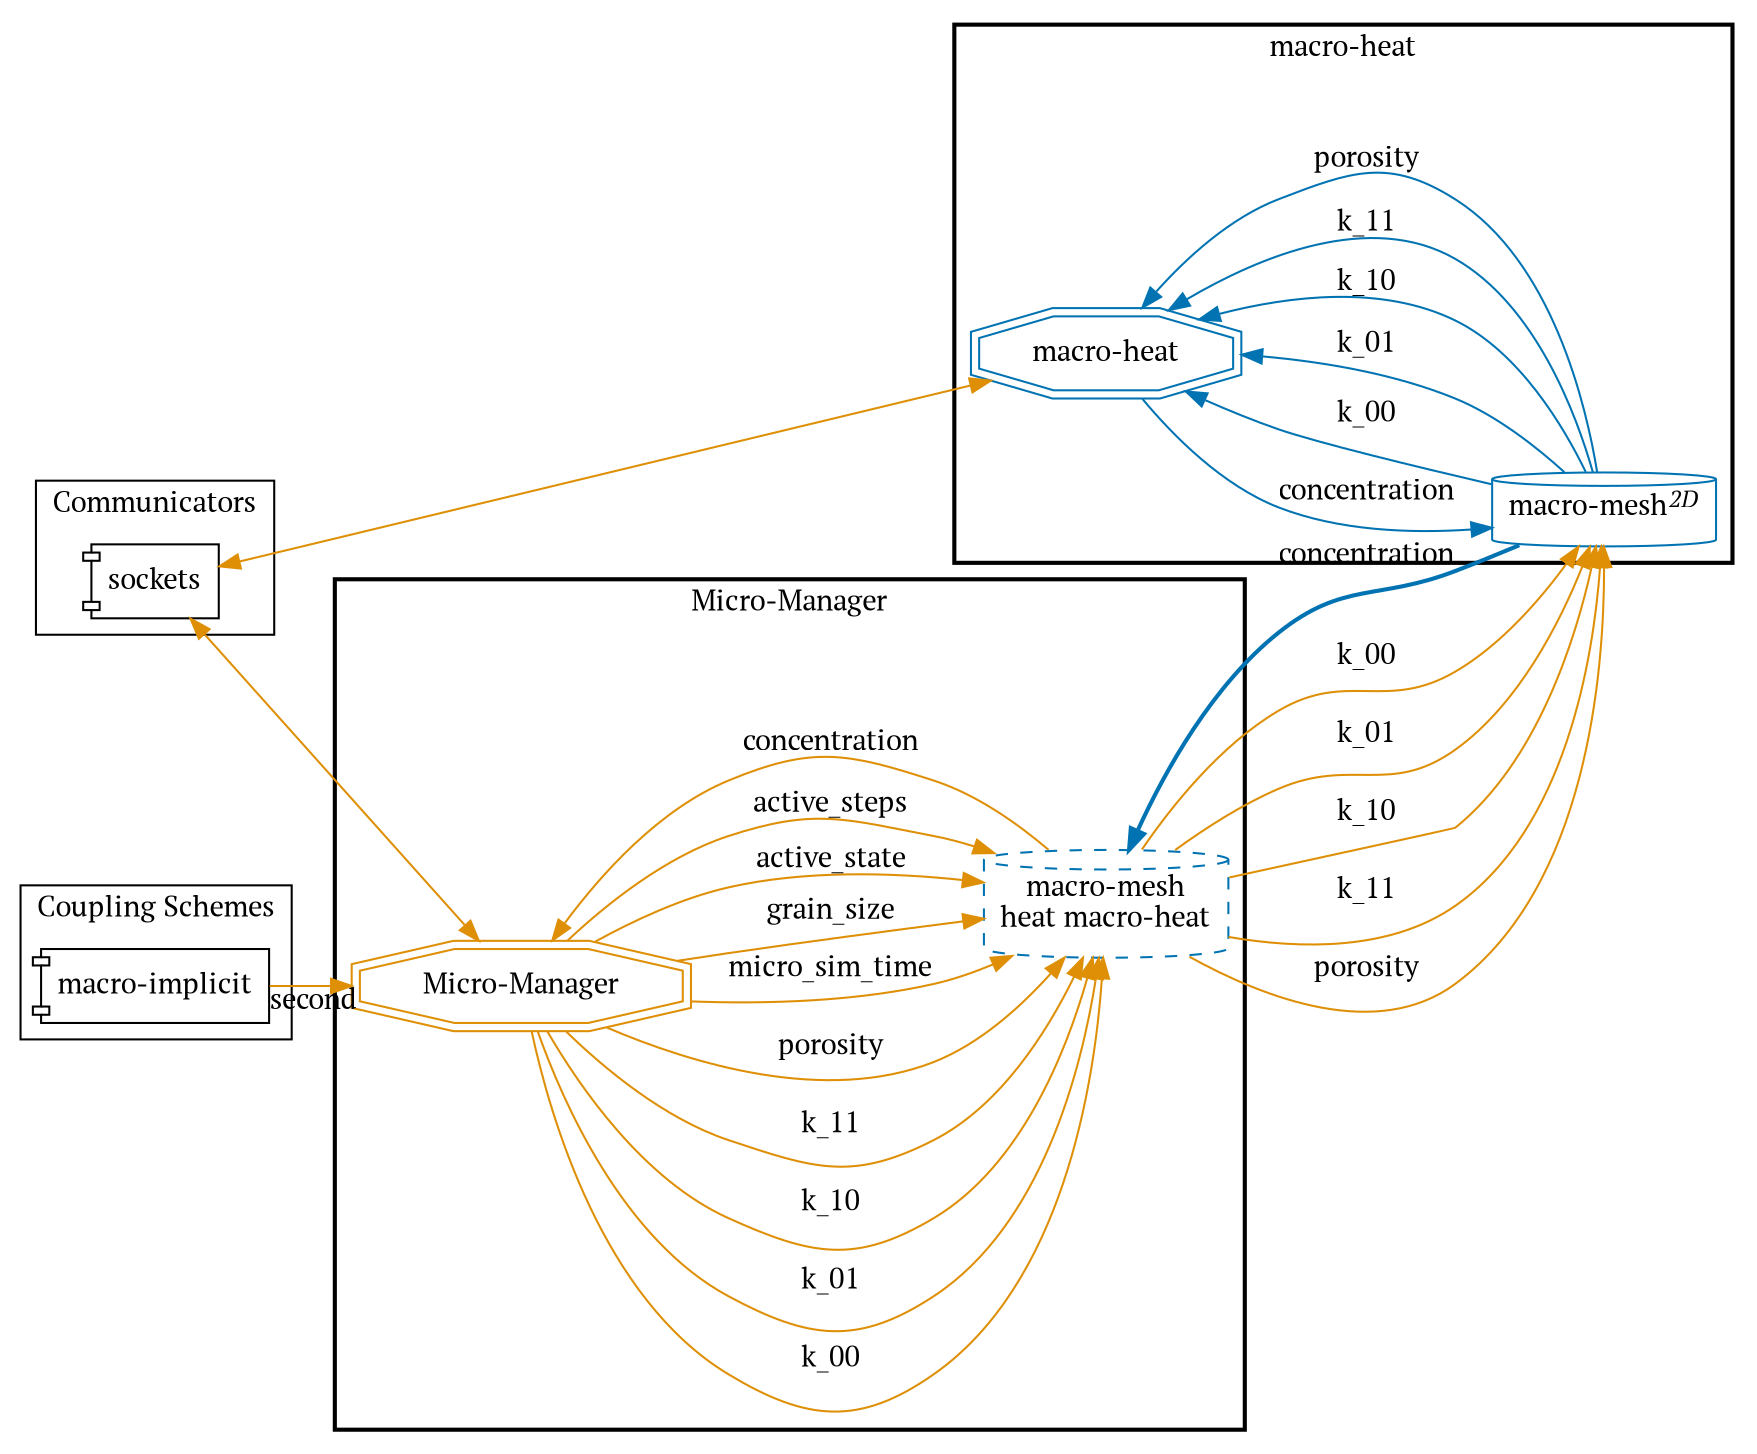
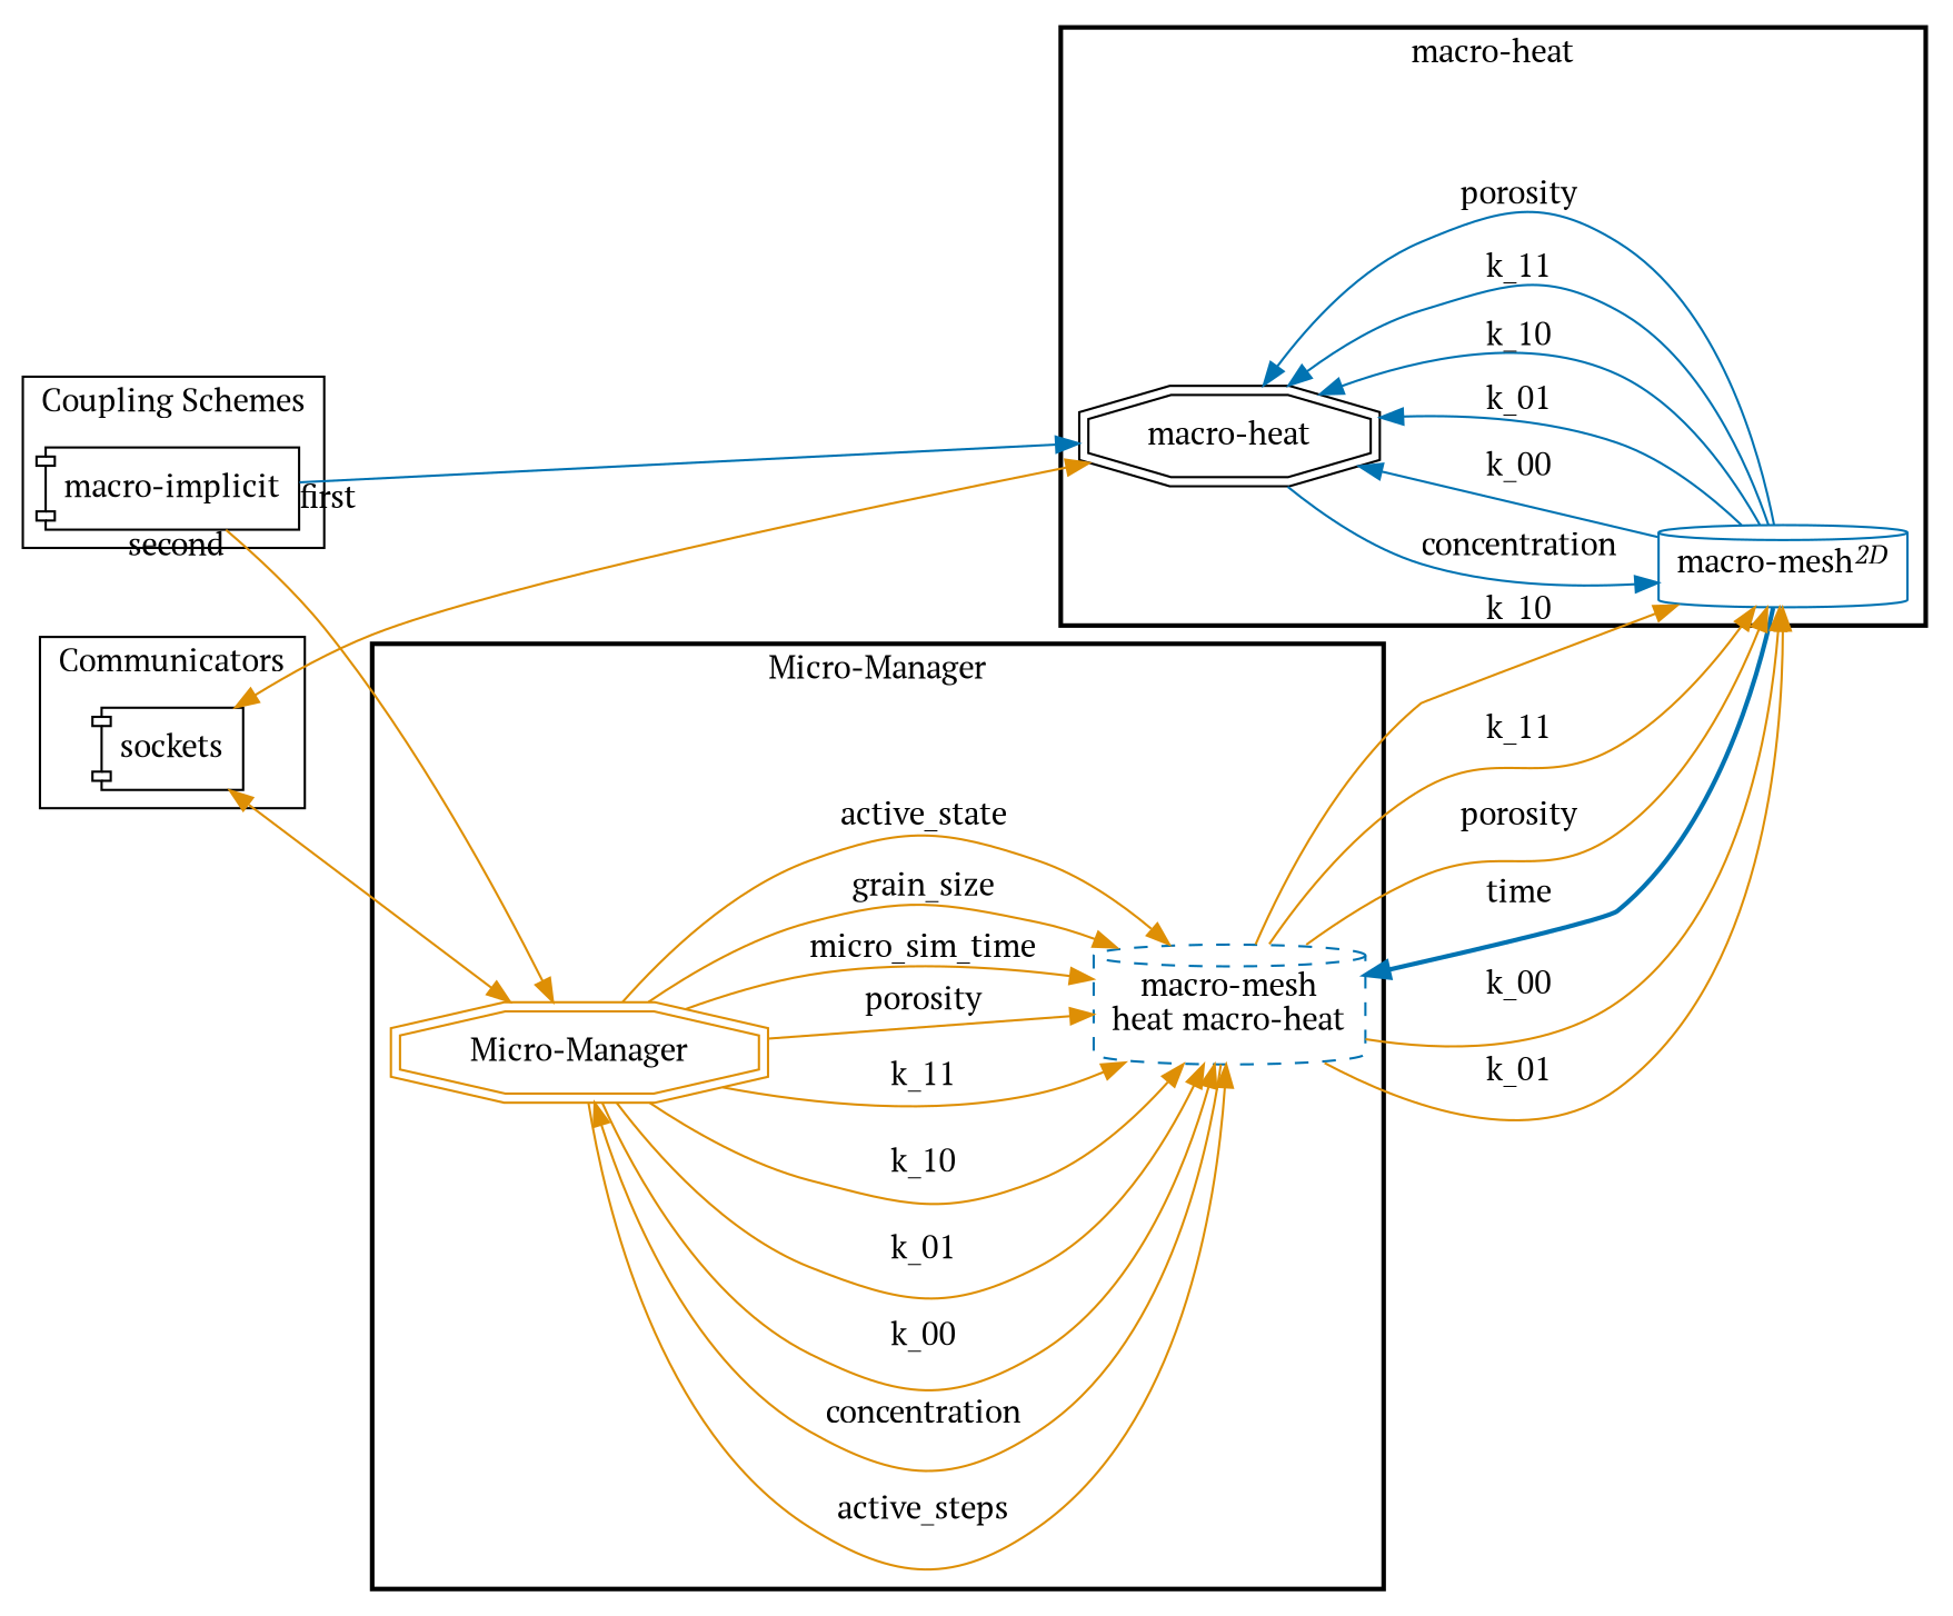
  digraph {
    compound=True
    fontname="PT Serif"
    rankdir=LR
    splines=true
    node [fontname="PT Serif" shape=component color="#0173B2"]
    edge [color="#DE8F05" fontname="PT Serif"]
    n1 [label=sockets color=""]
    n2 [label="macro-implicit" color=""]
-   "macro-heat" [shape=doubleoctagon]
+   "macro-heat" [color=black shape=doubleoctagon]
    n4 [label=<macro-mesh<SUP><I>2D</I></SUP>> shape=cylinder]
    "Micro-Manager" [color="#DE8F05" shape=doubleoctagon]
    n6 [label="macro-mesh\nheat macro-heat" shape=cylinder style=dashed]
    subgraph cluster_1 {
      label=Communicators
      n1
    }
    subgraph cluster_2 {
      label="Coupling Schemes"
      n2
    }
    subgraph cluster_3 {
      label="macro-heat"
      style=bold
      "macro-heat"
      n4
    }
    subgraph cluster_4 {
      label="Micro-Manager"
      style=bold
      "Micro-Manager"
      n6
    }
    n1 -> "macro-heat" [dir=both]
    n1 -> "Micro-Manager" [dir=both]
+   n2 -> "macro-heat" [color="#0173B2" taillabel=first]
    n2 -> "Micro-Manager" [taillabel=second]
    "macro-heat" -> n4 [color="#0173B2" label=concentration]
    n4 -> "macro-heat" [color="#0173B2" label=k_00]
    n4 -> "macro-heat" [color="#0173B2" label=k_01]
    n4 -> "macro-heat" [color="#0173B2" label=k_10]
    n4 -> "macro-heat" [color="#0173B2" label=k_11]
    n4 -> "macro-heat" [color="#0173B2" label=porosity]
-   n4 -> n6 [color="#0173B2" label=concentration style=bold]
+   n4 -> n6 [color="#0173B2" label=time style=bold]
    "Micro-Manager" -> n6 [label=k_00]
    "Micro-Manager" -> n6 [label=k_01]
    "Micro-Manager" -> n6 [label=k_10]
    "Micro-Manager" -> n6 [label=k_11]
    "Micro-Manager" -> n6 [label=porosity]
    "Micro-Manager" -> n6 [label=micro_sim_time]
    "Micro-Manager" -> n6 [label=grain_size]
    "Micro-Manager" -> n6 [label=active_state]
    "Micro-Manager" -> n6 [label=active_steps]
    n6 -> n4 [label=k_00]
    n6 -> n4 [label=k_01]
    n6 -> n4 [label=k_10]
    n6 -> n4 [label=k_11]
    n6 -> n4 [label=porosity]
    n6 -> "Micro-Manager" [label=concentration]
  }
